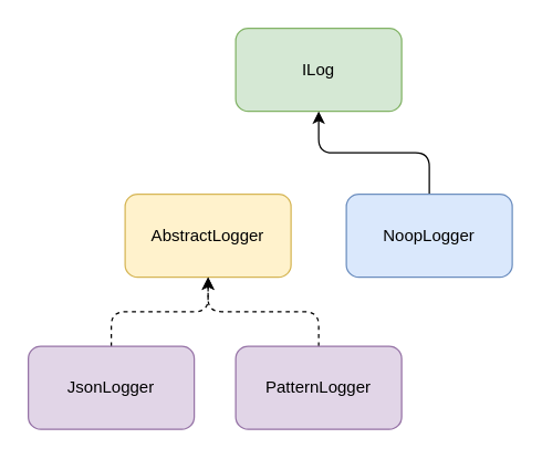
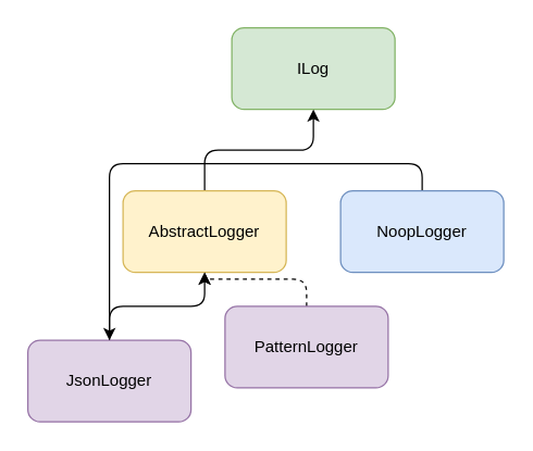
  <mxCell id="0" />
  <mxCell id="1" parent="0" />
  <mxCell id="2" value="ILog" style="whiteSpace=wrap;html=1;fillColor=#d5e8d4;strokeColor=#82b366;rounded=1;" vertex="1" parent="1"><mxGeometry x="170" y="20" width="120" height="60" as="geometry" /></mxCell>
+ <mxCell id="3" style="edgeStyle=orthogonalEdgeStyle;orthogonalLoop=1;jettySize=auto;html=1;exitX=0.5;exitY=0;exitDx=0;exitDy=0;entryX=0.5;entryY=1;entryDx=0;entryDy=0;" edge="1" parent="1" source="4" target="2"><mxGeometry relative="1" as="geometry" /></mxCell>
  <mxCell id="4" value="AbstractLogger" style="whiteSpace=wrap;html=1;fillColor=#fff2cc;strokeColor=#d6b656;rounded=1;" vertex="1" parent="1"><mxGeometry x="90" y="140" width="120" height="60" as="geometry" /></mxCell>
- <mxCell id="5" style="edgeStyle=orthogonalEdgeStyle;orthogonalLoop=1;jettySize=auto;html=1;exitX=0.5;exitY=0;exitDx=0;exitDy=0;entryX=0.5;entryY=1;entryDx=0;entryDy=0;dashed=1;" edge="1" parent="1" source="6" target="4"><mxGeometry relative="1" as="geometry" /></mxCell>
+ <mxCell id="5" style="edgeStyle=orthogonalEdgeStyle;orthogonalLoop=1;jettySize=auto;html=1;exitX=0.5;exitY=0;exitDx=0;exitDy=0;entryX=0.5;entryY=1;entryDx=0;entryDy=0;" edge="1" parent="1" source="6" target="4"><mxGeometry relative="1" as="geometry" /></mxCell>
  <mxCell id="6" value="JsonLogger" style="whiteSpace=wrap;html=1;fillColor=#e1d5e7;strokeColor=#9673a6;rounded=1;" vertex="1" parent="1"><mxGeometry x="20" y="250" width="120" height="60" as="geometry" /></mxCell>
  <mxCell id="7" style="edgeStyle=orthogonalEdgeStyle;orthogonalLoop=1;jettySize=auto;html=1;exitX=0.5;exitY=0;exitDx=0;exitDy=0;entryX=0.5;entryY=1;entryDx=0;entryDy=0;dashed=1;" edge="1" parent="1" source="8" target="4"><mxGeometry relative="1" as="geometry" /></mxCell>
- <mxCell id="8" value="PatternLogger" style="whiteSpace=wrap;html=1;fillColor=#e1d5e7;strokeColor=#9673a6;rounded=1;" vertex="1" parent="1"><mxGeometry x="170" y="250" width="120" height="60" as="geometry" /></mxCell>
- <mxCell id="9" style="edgeStyle=orthogonalEdgeStyle;orthogonalLoop=1;jettySize=auto;html=1;exitX=0.5;exitY=0;exitDx=0;exitDy=0;entryX=0.5;entryY=1;entryDx=0;entryDy=0;" edge="1" parent="1" source="10" target="2"><mxGeometry relative="1" as="geometry" /></mxCell>
+ <mxCell id="8" value="PatternLogger" style="whiteSpace=wrap;html=1;fillColor=#e1d5e7;strokeColor=#9673a6;rounded=1;" vertex="1" parent="1"><mxGeometry x="165" y="225" width="120" height="60" as="geometry" /></mxCell>
+ <mxCell id="9" style="edgeStyle=orthogonalEdgeStyle;orthogonalLoop=1;jettySize=auto;html=1;exitX=0.5;exitY=0;exitDx=0;exitDy=0;" edge="1" parent="1" source="10" target="6"><mxGeometry relative="1" as="geometry" /></mxCell>
  <mxCell id="10" value="NoopLogger" style="whiteSpace=wrap;html=1;fillColor=#dae8fc;strokeColor=#6c8ebf;rounded=1;" vertex="1" parent="1"><mxGeometry x="250" y="140" width="120" height="60" as="geometry" /></mxCell>
